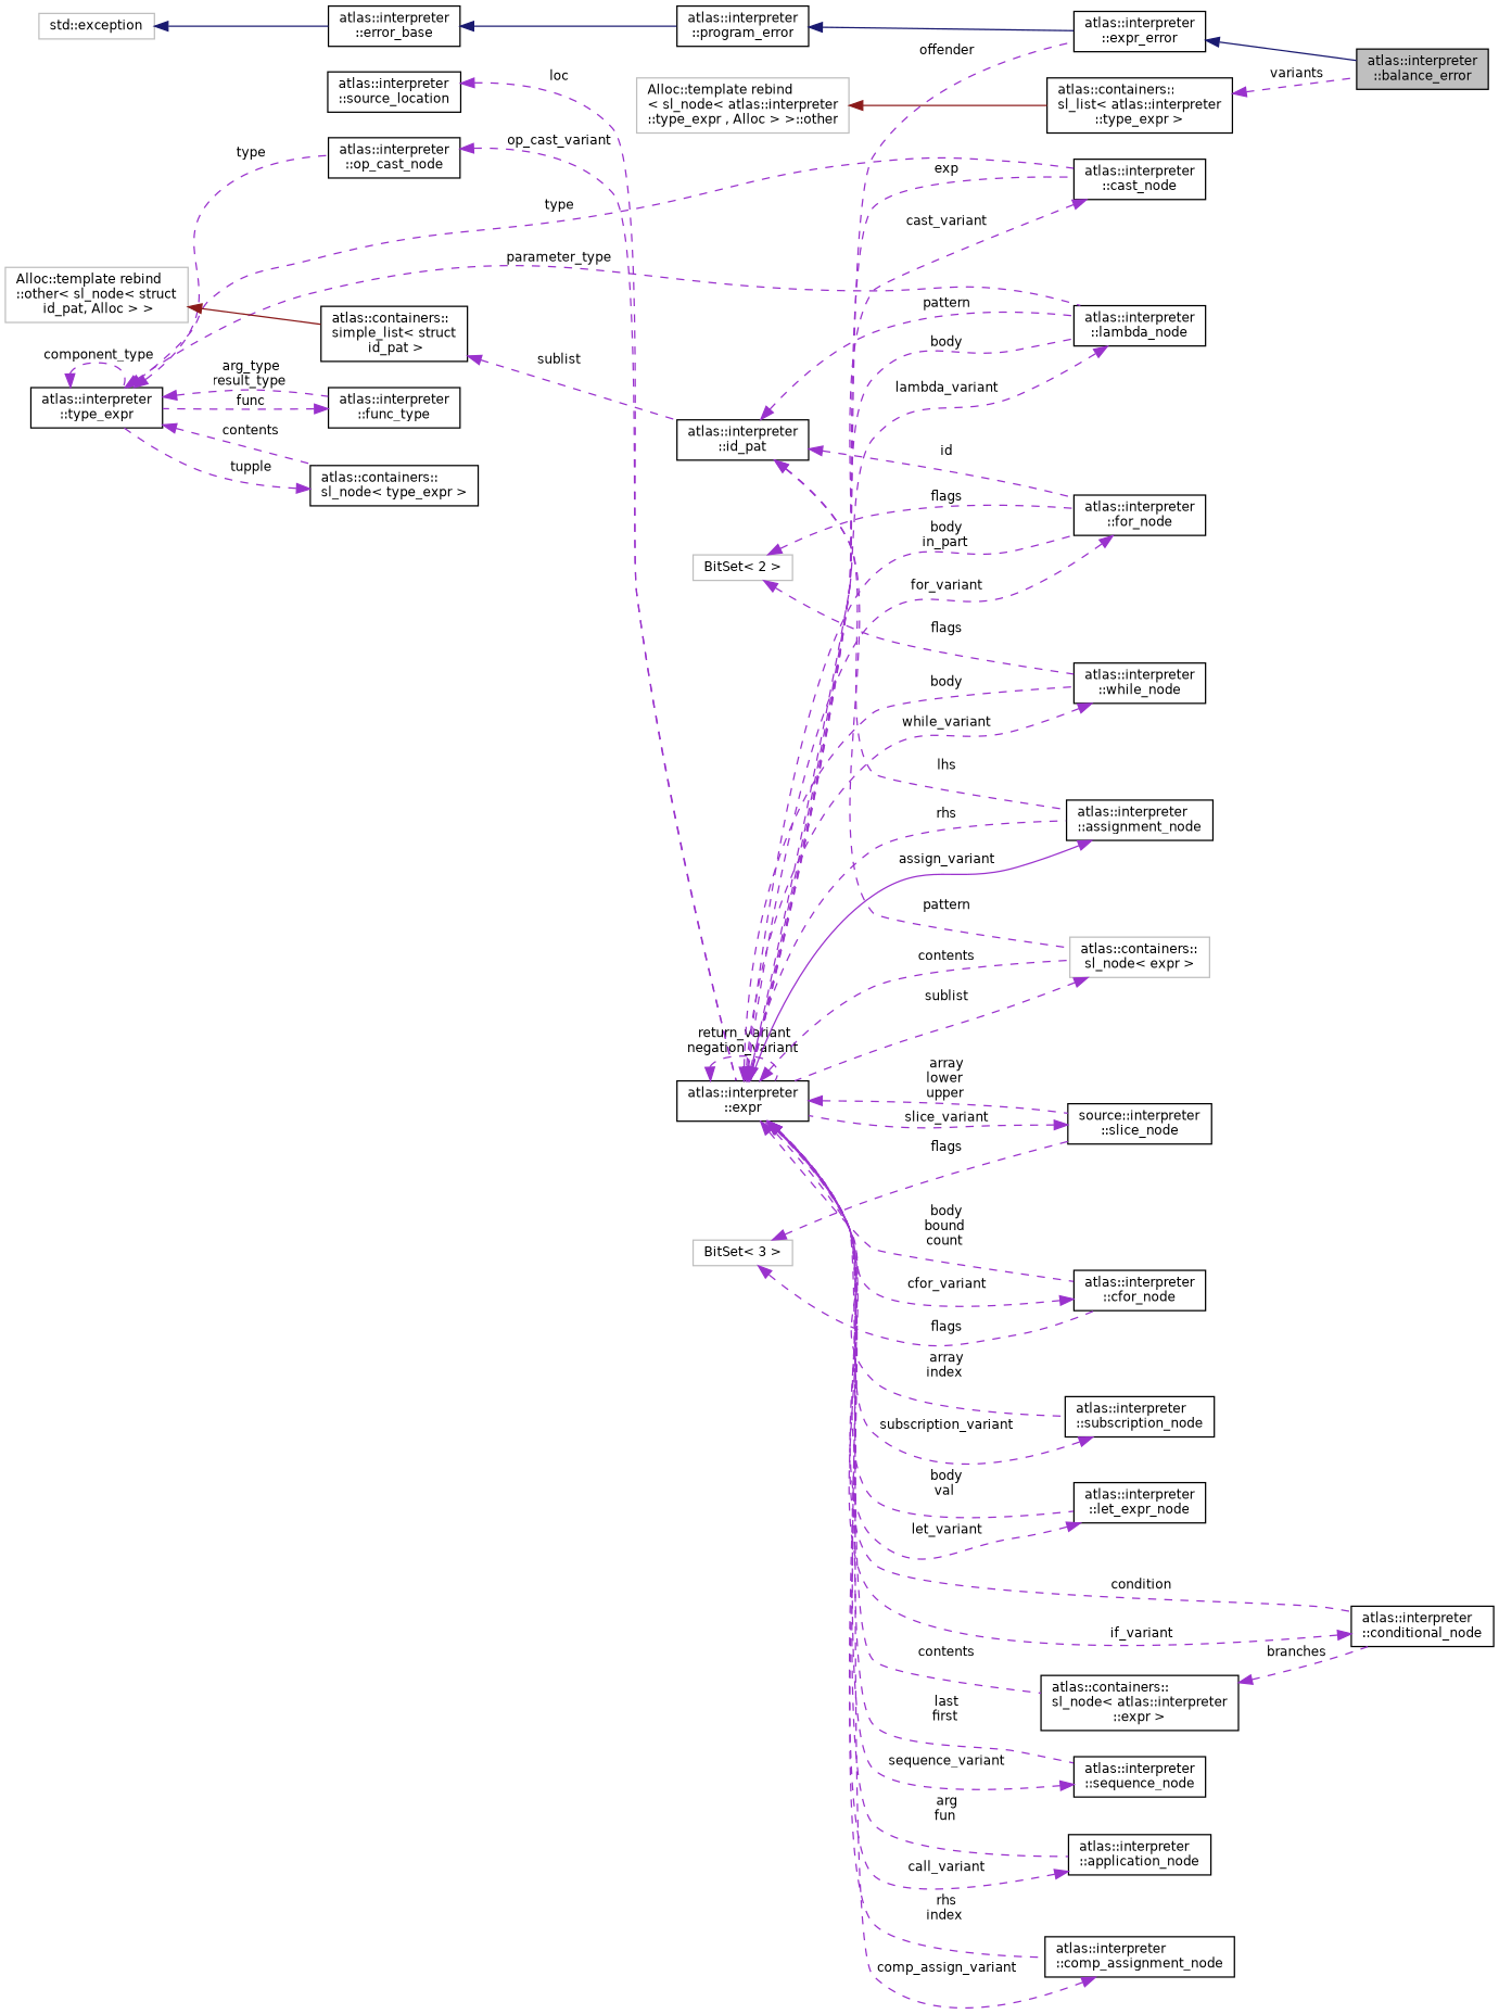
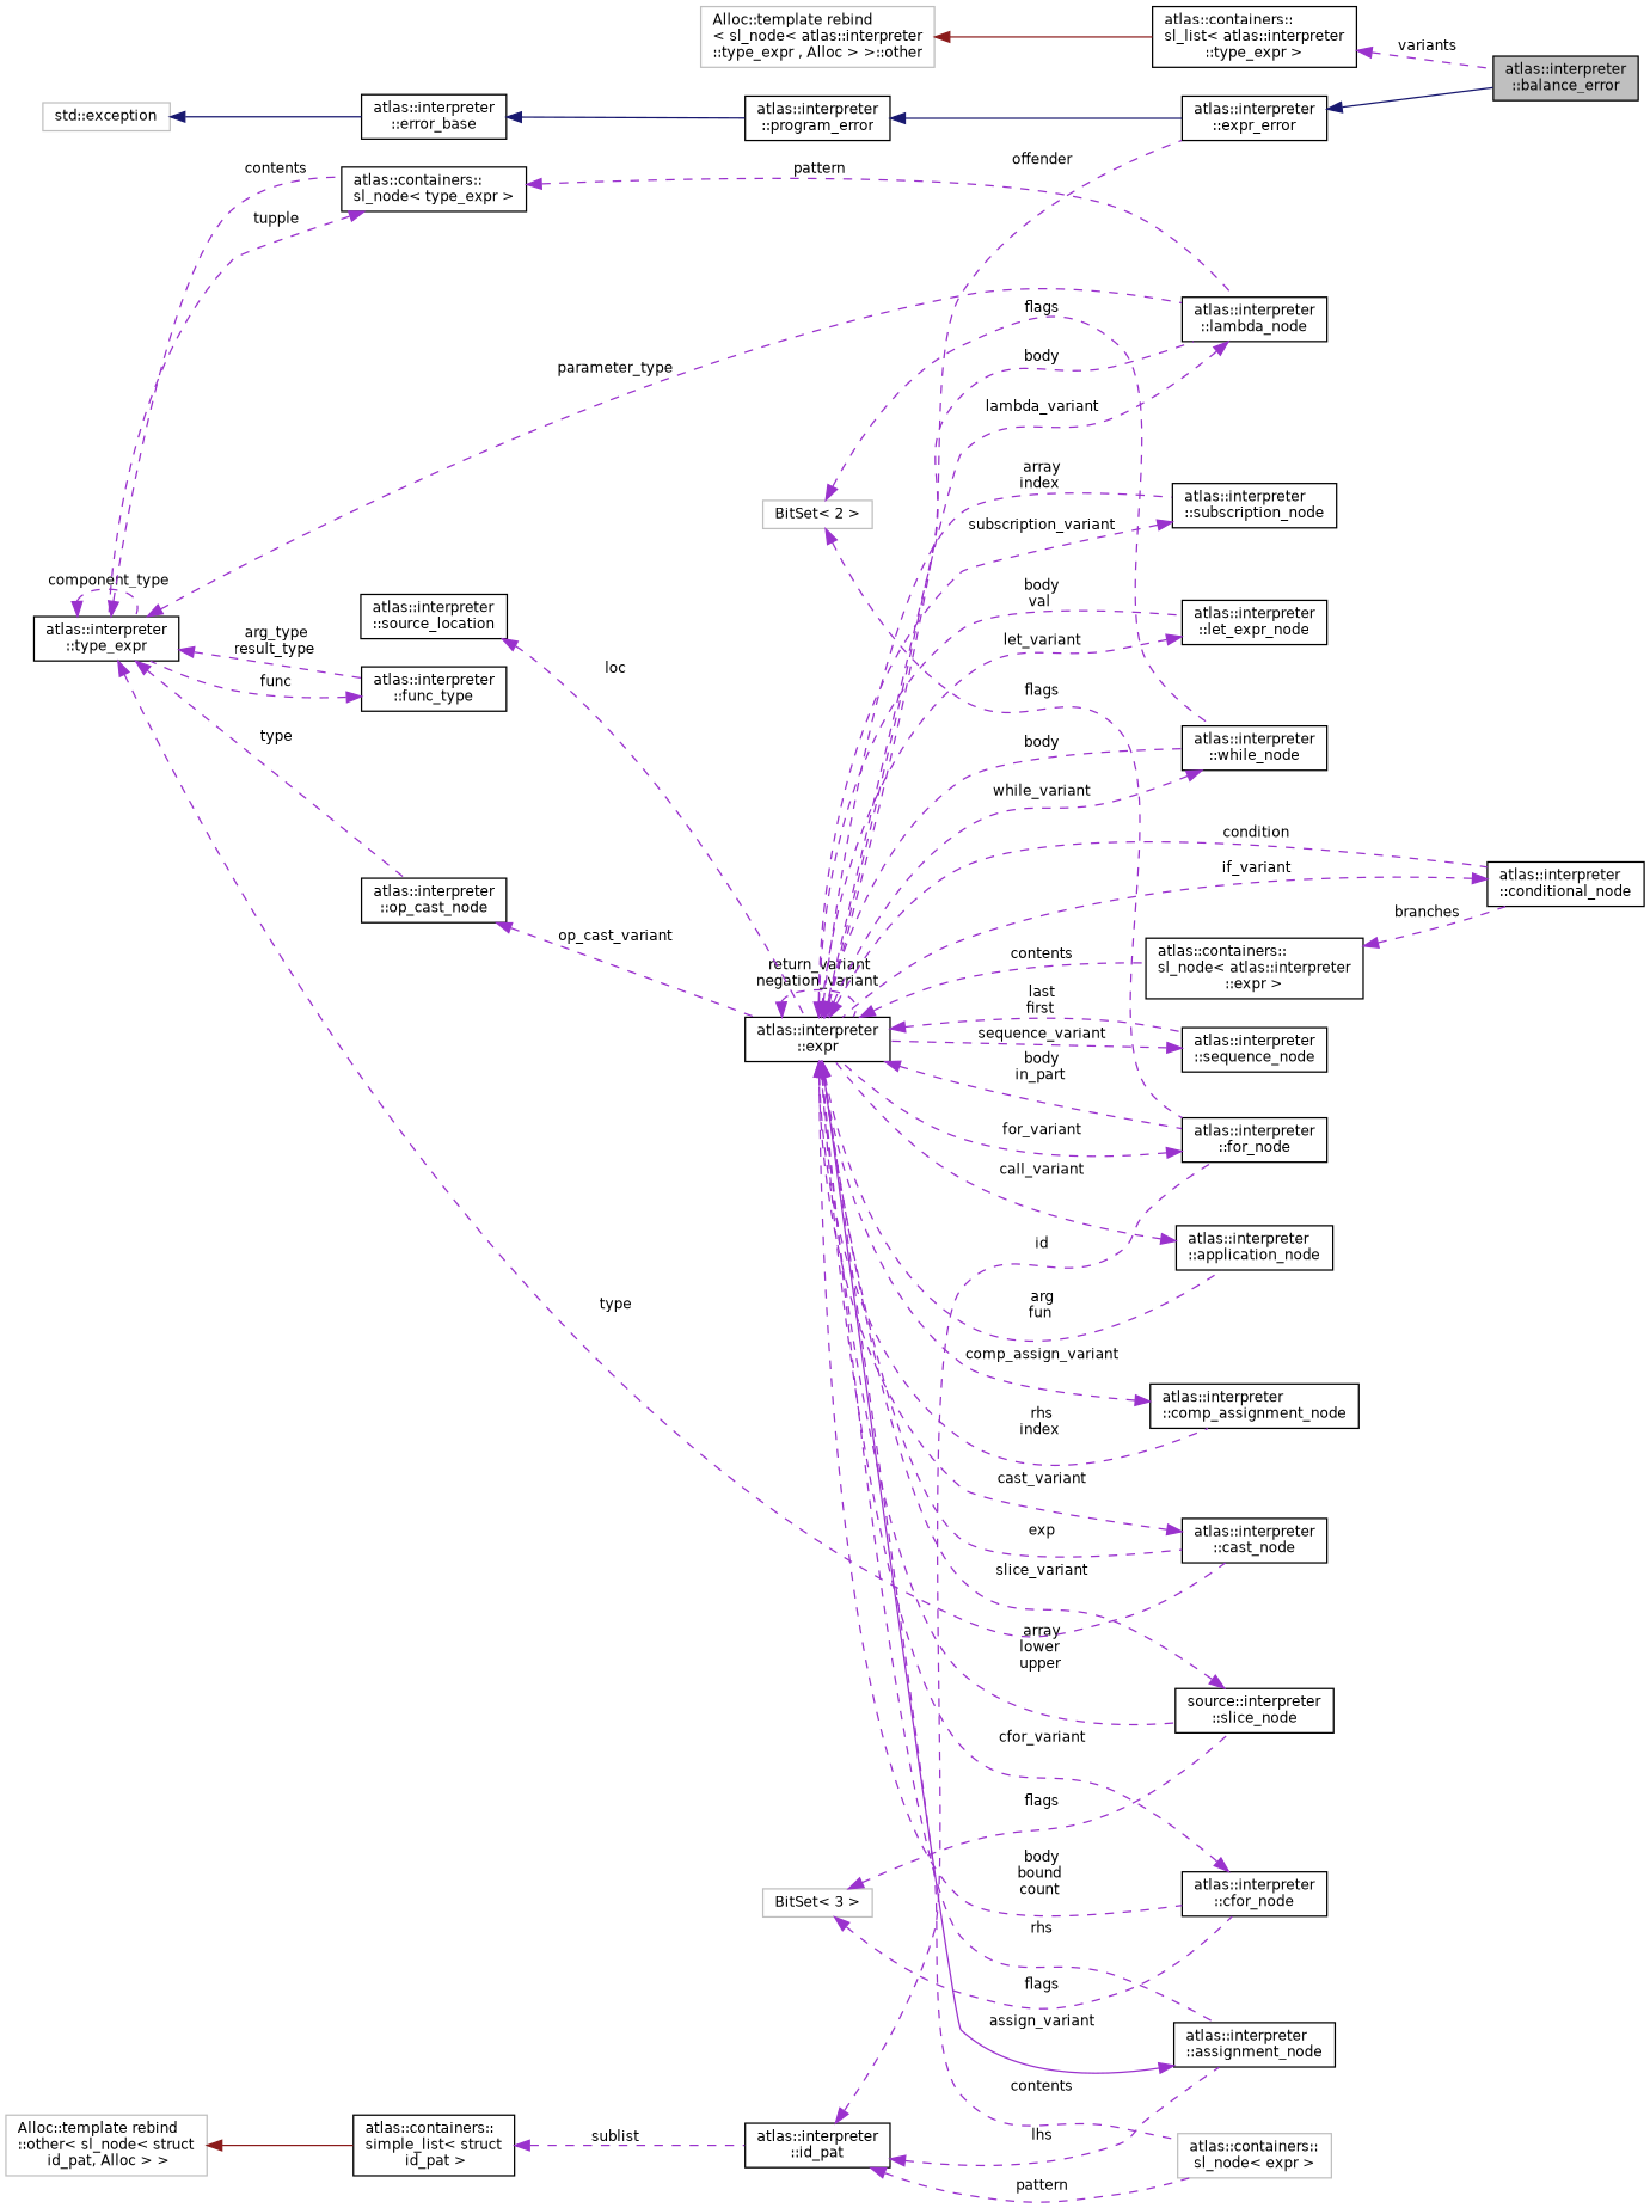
  digraph {
    rankdir=LR
    node [color=black fillcolor=white fontname=Helvetica fontsize=10 shape=record style=filled]
    edge [color=darkorchid3 dir=back fontname=Helvetica fontsize=10 labelfontname=Helvetica labelfontsize=10 style=dashed]
    n1 [fillcolor=grey75 fontcolor=black height=0.2 label="atlas::interpreter\l::balance_error" width=0.4]
    n2 [height=0.2 label="atlas::interpreter\l::expr_error" width=0.4]
    n3 [height=0.2 label="atlas::interpreter\l::program_error" width=0.4]
    n4 [height=0.2 label="atlas::interpreter\l::error_base" width=0.4]
    n5 [color=grey75 height=0.2 label="std::exception" width=0.4]
    n6 [height=0.2 label="atlas::interpreter\l::expr" width=0.4]
    n7 [height=0.2 label="atlas::interpreter\l::cast_node" width=0.4]
    n8 [height=0.2 label="source::interpreter\l::slice_node" width=0.4]
    n9 [height=0.2 label="atlas::interpreter\l::subscription_node" width=0.4]
    n10 [height=0.2 label="atlas::interpreter\l::let_expr_node" width=0.4]
    n11 [height=0.2 label="atlas::interpreter\l::cfor_node" width=0.4]
    n12 [height=0.2 label="atlas::interpreter\l::for_node" width=0.4]
    n13 [height=0.2 label="atlas::interpreter\l::conditional_node" width=0.4]
    n14 [height=0.2 label="atlas::containers::\lsl_node\< atlas::interpreter\l::expr \>" width=0.4]
    n15 [height=0.2 label="atlas::interpreter\l::sequence_node" width=0.4]
    n16 [height=0.2 label="atlas::interpreter\l::while_node" width=0.4]
    n17 [height=0.2 label="atlas::interpreter\l::assignment_node" width=0.4]
    n18 [height=0.2 label="atlas::interpreter\l::application_node" width=0.4]
    n19 [color=grey75 height=0.2 label="atlas::containers::\lsl_node\< expr \>" width=0.4]
    n20 [height=0.2 label="atlas::interpreter\l::lambda_node" width=0.4]
    n21 [height=0.2 label="atlas::interpreter\l::comp_assignment_node" width=0.4]
    n22 [height=0.2 label="atlas::interpreter\l::source_location" width=0.4]
    n23 [height=0.2 label="atlas::interpreter\l::type_expr" width=0.4]
    n24 [height=0.2 label="atlas::interpreter\l::func_type" width=0.4]
    n25 [height=0.2 label="atlas::containers::\lsl_node\< type_expr \>" width=0.4]
    n26 [height=0.2 label="atlas::interpreter\l::op_cast_node" width=0.4]
    n27 [color=grey75 height=0.2 label="BitSet\< 3 \>" width=0.4]
    n28 [height=0.2 label="atlas::interpreter\l::id_pat" width=0.4]
    n29 [height=0.2 label="atlas::containers::\lsimple_list\< struct\l id_pat \>" width=0.4]
    n30 [color=grey75 height=0.2 label="Alloc::template rebind\l::other\< sl_node\< struct\l id_pat, Alloc \> \>" width=0.4]
    n31 [color=grey75 height=0.2 label="BitSet\< 2 \>" width=0.4]
    n32 [height=0.2 label="atlas::containers::\lsl_list\< atlas::interpreter\l::type_expr \>" width=0.4]
    n33 [color=grey75 height=0.2 label="Alloc::template rebind\l\< sl_node\< atlas::interpreter\l::type_expr , Alloc \> \>::other" width=0.4]
    n2 -> n1 [color=midnightblue style=solid]
    n3 -> n2 [color=midnightblue style=solid]
    n4 -> n3 [color=midnightblue style=solid]
    n5 -> n4 [color=midnightblue style=solid]
    n6 -> n2 [label=" offender"]
    n6 -> n6 [label=" return_variant\nnegation_variant"]
    n6 -> n7 [label=" exp"]
    n6 -> n8 [label=" array\nlower\nupper"]
    n6 -> n9 [label=" array\nindex"]
    n6 -> n10 [label=" body\nval"]
    n6 -> n11 [label=" body\nbound\ncount"]
    n6 -> n12 [label=" body\nin_part"]
    n6 -> n13 [label=" condition"]
    n6 -> n14 [label=" contents"]
    n6 -> n15 [label=" last\nfirst"]
    n6 -> n16 [label=" body"]
    n6 -> n17 [label=" rhs"]
    n6 -> n18 [label=" arg\nfun"]
    n6 -> n19 [label=" contents"]
    n6 -> n20 [label=" body"]
    n6 -> n21 [label=" rhs\nindex"]
    n7 -> n6 [label=" cast_variant"]
    n8 -> n6 [label=" slice_variant"]
    n9 -> n6 [label=" subscription_variant"]
    n10 -> n6 [label=" let_variant"]
    n11 -> n6 [label=" cfor_variant"]
    n12 -> n6 [label=" for_variant"]
    n13 -> n6 [label=" if_variant"]
    n14 -> n13 [label=" branches"]
    n15 -> n6 [label=" sequence_variant"]
    n16 -> n6 [label=" while_variant"]
    n17 -> n6 [label=" assign_variant" style=solid]
    n18 -> n6 [label=" call_variant"]
-   n19 -> n6 [label=" sublist"]
    n20 -> n6 [label=" lambda_variant"]
    n21 -> n6 [label=" comp_assign_variant"]
    n22 -> n6 [label=" loc"]
    n23 -> n7 [label=" type"]
    n23 -> n20 [label=" parameter_type"]
    n23 -> n23 [label=" component_type"]
    n23 -> n24 [label=" arg_type\nresult_type"]
    n23 -> n25 [label=" contents"]
    n23 -> n26 [label=" type"]
    n24 -> n23 [label=" func"]
    n25 -> n23 [label=" tupple"]
    n26 -> n6 [label=" op_cast_variant"]
    n27 -> n8 [label=" flags"]
    n27 -> n11 [label=" flags"]
    n28 -> n12 [label=" id"]
    n28 -> n17 [label=" lhs"]
    n28 -> n19 [label=" pattern"]
-   n28 -> n20 [label=" pattern"]
+   n25 -> n20 [label=" pattern"]
    n29 -> n28 [label=" sublist"]
    n30 -> n29 [color=firebrick4 style=solid]
    n31 -> n12 [label=" flags"]
    n31 -> n16 [label=" flags"]
    n32 -> n1 [label=" variants"]
    n33 -> n32 [color=firebrick4 style=solid]
  }
